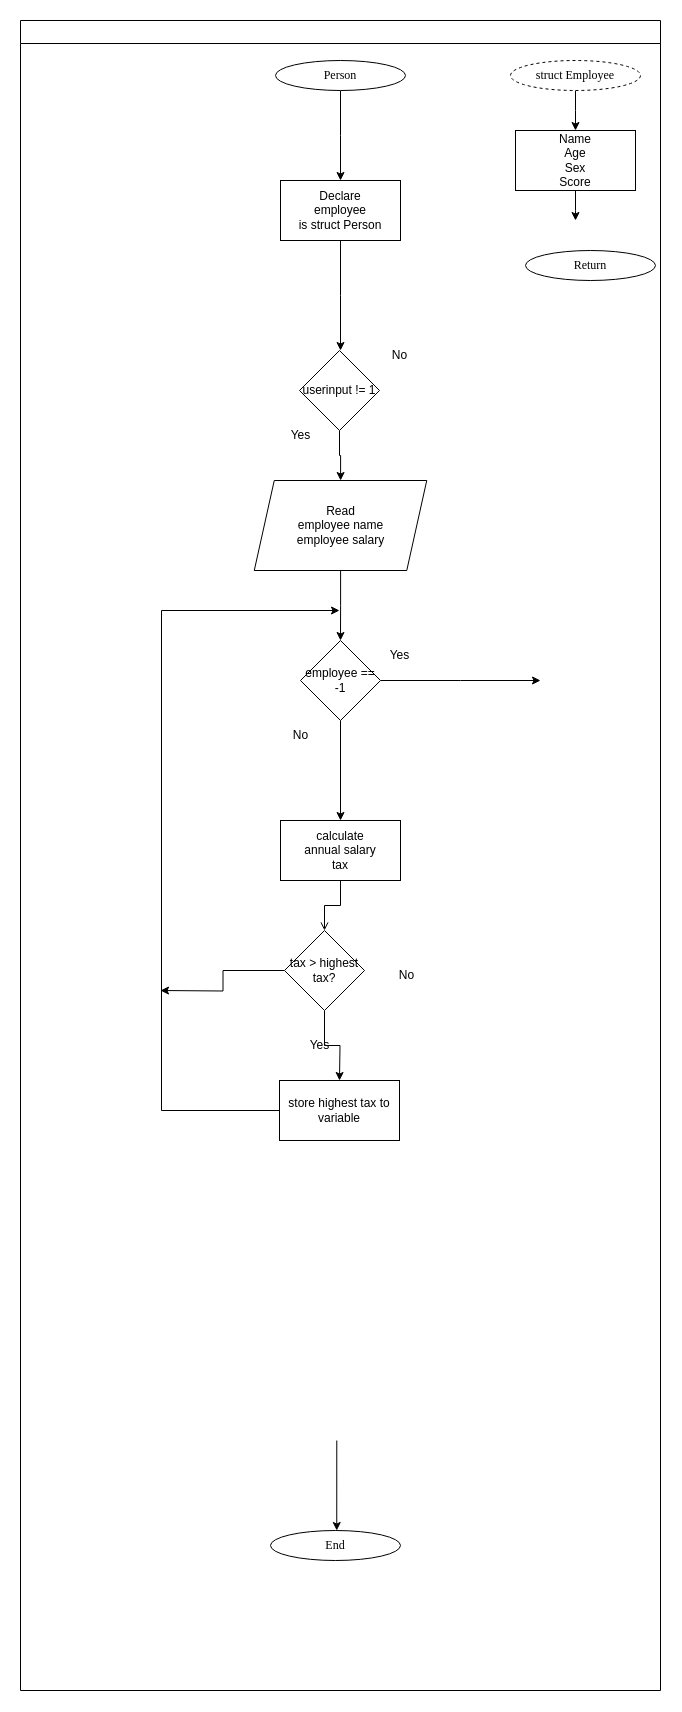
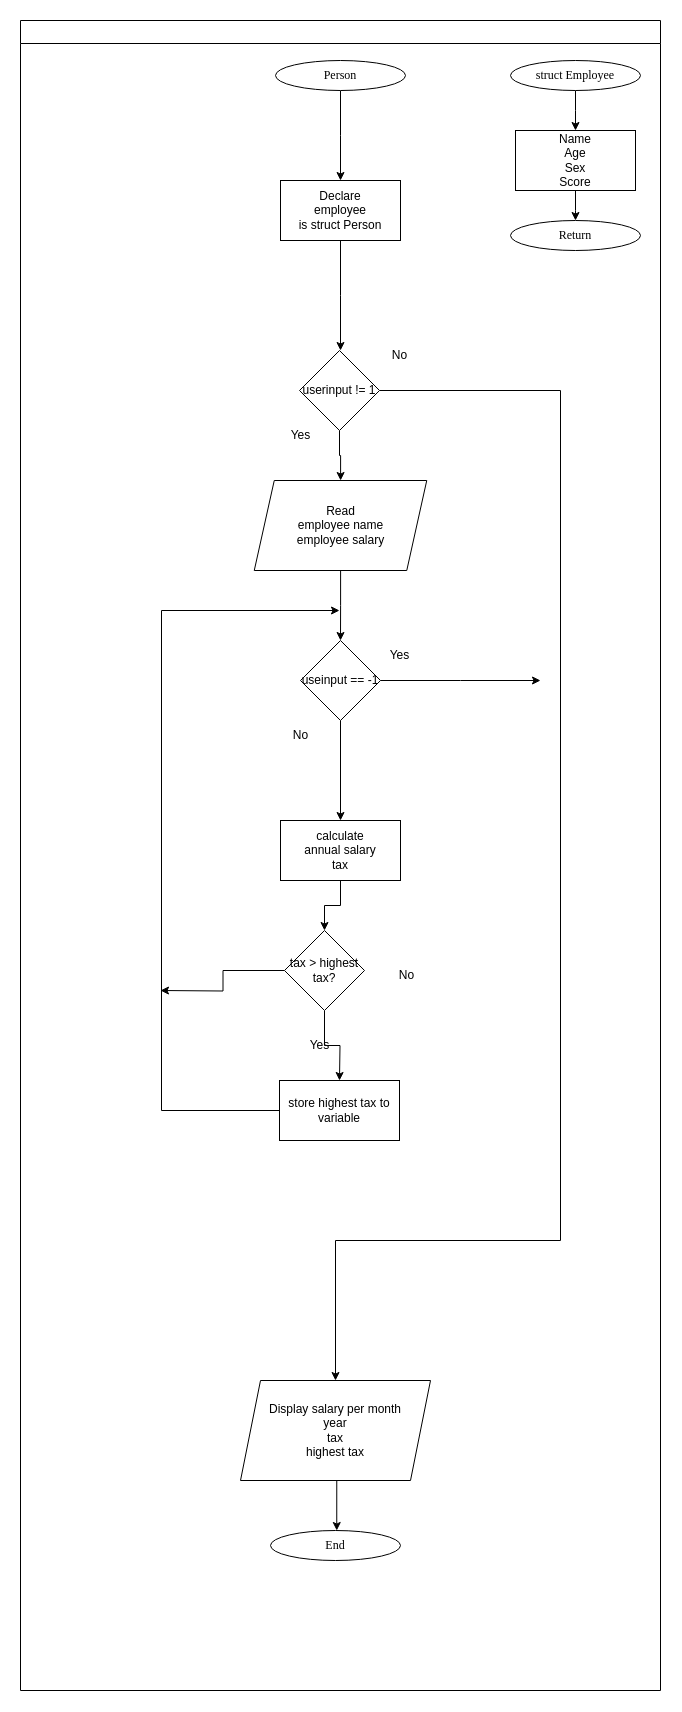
  <mxCell id="0" />
  <mxCell id="1" parent="0" />
  <mxCell id="2" value="" style="swimlane;fontFamily=Sarabun;fontSource=https%3A%2F%2Ffonts.googleapis.com%2Fcss%3Ffamily%3DSarabun;" parent="1" vertex="1"><mxGeometry x="20" y="20" width="640" height="1670" as="geometry" /></mxCell>
  <mxCell id="3" style="edgeStyle=orthogonalEdgeStyle;rounded=0;orthogonalLoop=1;jettySize=auto;html=1;" parent="2" source="4" edge="1"><mxGeometry relative="1" as="geometry"><mxPoint x="320" y="160" as="targetPoint" /></mxGeometry></mxCell>
  <mxCell id="4" value="&lt;font data-font-src=&quot;https://fonts.googleapis.com/css?family=Sarabun&quot; face=&quot;Sarabun&quot;&gt;Person&lt;/font&gt;" style="ellipse;whiteSpace=wrap;html=1;" parent="2" vertex="1"><mxGeometry x="255" y="40" width="130" height="30" as="geometry" /></mxCell>
  <mxCell id="5" style="edgeStyle=orthogonalEdgeStyle;rounded=0;orthogonalLoop=1;jettySize=auto;html=1;" parent="2" source="6" edge="1"><mxGeometry relative="1" as="geometry"><mxPoint x="320" y="330" as="targetPoint" /></mxGeometry></mxCell>
  <mxCell id="6" value="Declare&lt;div&gt;employee&lt;/div&gt;&lt;div&gt;is struct Person&lt;/div&gt;" style="rounded=0;whiteSpace=wrap;html=1;" parent="2" vertex="1"><mxGeometry x="260" y="160" width="120" height="60" as="geometry" /></mxCell>
  <mxCell id="7" style="edgeStyle=orthogonalEdgeStyle;rounded=0;orthogonalLoop=1;jettySize=auto;html=1;" edge="1" parent="2" source="8"><mxGeometry relative="1" as="geometry"><mxPoint x="320" y="620" as="targetPoint" /></mxGeometry></mxCell>
  <mxCell id="8" value="Read&lt;div&gt;employee name&lt;/div&gt;&lt;div&gt;employee salary&lt;/div&gt;" style="shape=parallelogram;perimeter=parallelogramPerimeter;whiteSpace=wrap;html=1;fixedSize=1;" parent="2" vertex="1"><mxGeometry x="233.75" y="460" width="172.5" height="90" as="geometry" /></mxCell>
  <mxCell id="9" style="edgeStyle=orthogonalEdgeStyle;rounded=0;orthogonalLoop=1;jettySize=auto;html=1;" parent="2" source="10" edge="1"><mxGeometry relative="1" as="geometry"><mxPoint x="555" y="110" as="targetPoint" /></mxGeometry></mxCell>
- <mxCell id="10" value="&lt;font data-font-src=&quot;https://fonts.googleapis.com/css?family=Sarabun&quot; face=&quot;Sarabun&quot;&gt;struct Employee&lt;/font&gt;" style="ellipse;whiteSpace=wrap;html=1;dashed=1;" parent="2" vertex="1"><mxGeometry x="490" y="40" width="130" height="30" as="geometry" /></mxCell>
+ <mxCell id="10" value="&lt;font data-font-src=&quot;https://fonts.googleapis.com/css?family=Sarabun&quot; face=&quot;Sarabun&quot;&gt;struct Employee&lt;/font&gt;" style="ellipse;whiteSpace=wrap;html=1;" parent="2" vertex="1"><mxGeometry x="490" y="40" width="130" height="30" as="geometry" /></mxCell>
  <mxCell id="11" style="edgeStyle=orthogonalEdgeStyle;rounded=0;orthogonalLoop=1;jettySize=auto;html=1;" parent="2" source="12" edge="1"><mxGeometry relative="1" as="geometry"><mxPoint x="555" y="200" as="targetPoint" /></mxGeometry></mxCell>
  <mxCell id="12" value="Name&lt;div&gt;Age&lt;/div&gt;&lt;div&gt;Sex&lt;/div&gt;&lt;div&gt;Score&lt;/div&gt;" style="rounded=0;whiteSpace=wrap;html=1;" parent="2" vertex="1"><mxGeometry x="495" y="110" width="120" height="60" as="geometry" /></mxCell>
- <mxCell id="13" value="&lt;font face=&quot;Sarabun&quot;&gt;Return&lt;/font&gt;" style="ellipse;whiteSpace=wrap;html=1;" parent="2" vertex="1"><mxGeometry x="505" y="230" width="130" height="30" as="geometry" /></mxCell>
+ <mxCell id="13" value="&lt;font face=&quot;Sarabun&quot;&gt;Return&lt;/font&gt;" style="ellipse;whiteSpace=wrap;html=1;" parent="2" vertex="1"><mxGeometry x="490" y="200" width="130" height="30" as="geometry" /></mxCell>
  <mxCell id="14" style="edgeStyle=orthogonalEdgeStyle;rounded=0;orthogonalLoop=1;jettySize=auto;html=1;" parent="2" edge="1"><mxGeometry relative="1" as="geometry"><mxPoint x="316.25" y="1510.0" as="targetPoint" /><mxPoint x="316.294" y="1420" as="sourcePoint" /></mxGeometry></mxCell>
  <mxCell id="15" value="&lt;font data-font-src=&quot;https://fonts.googleapis.com/css?family=Sarabun&quot; face=&quot;Sarabun&quot;&gt;End&lt;/font&gt;" style="ellipse;whiteSpace=wrap;html=1;" parent="2" vertex="1"><mxGeometry x="250" y="1510" width="130" height="30" as="geometry" /></mxCell>
  <mxCell id="16" style="edgeStyle=orthogonalEdgeStyle;rounded=0;orthogonalLoop=1;jettySize=auto;html=1;" edge="1" parent="2" source="18" target="8"><mxGeometry relative="1" as="geometry" /></mxCell>
+ <mxCell id="17" style="edgeStyle=orthogonalEdgeStyle;rounded=0;orthogonalLoop=1;jettySize=auto;html=1;entryX=0.5;entryY=0;entryDx=0;entryDy=0;" edge="1" parent="2" source="18" target="35"><mxGeometry relative="1" as="geometry"><mxPoint x="520" y="933" as="targetPoint" /><Array as="points"><mxPoint x="540" y="370" /><mxPoint x="540" y="1220" /></Array></mxGeometry></mxCell>
  <mxCell id="18" value="userinput != 1" style="rhombus;whiteSpace=wrap;html=1;" vertex="1" parent="2"><mxGeometry x="279" y="330" width="80" height="80" as="geometry" /></mxCell>
- <mxCell id="19" style="edgeStyle=orthogonalEdgeStyle;rounded=0;orthogonalLoop=1;jettySize=auto;html=1;endArrow=open;" edge="1" parent="2" source="20" target="23"><mxGeometry relative="1" as="geometry" /></mxCell>
+ <mxCell id="19" style="edgeStyle=orthogonalEdgeStyle;rounded=0;orthogonalLoop=1;jettySize=auto;html=1;" edge="1" parent="2" source="20" target="23"><mxGeometry relative="1" as="geometry" /></mxCell>
  <mxCell id="20" value="calculate&lt;div&gt;annual salary&lt;/div&gt;&lt;div&gt;tax&lt;/div&gt;" style="rounded=0;whiteSpace=wrap;html=1;" vertex="1" parent="2"><mxGeometry x="260" y="800" width="120" height="60" as="geometry" /></mxCell>
  <mxCell id="21" style="edgeStyle=orthogonalEdgeStyle;rounded=0;orthogonalLoop=1;jettySize=auto;html=1;" edge="1" parent="2" source="23"><mxGeometry relative="1" as="geometry"><mxPoint x="319" y="1060" as="targetPoint" /></mxGeometry></mxCell>
  <mxCell id="22" style="edgeStyle=orthogonalEdgeStyle;rounded=0;orthogonalLoop=1;jettySize=auto;html=1;" edge="1" parent="2" source="23"><mxGeometry relative="1" as="geometry"><mxPoint x="140" y="970" as="targetPoint" /></mxGeometry></mxCell>
  <mxCell id="23" value="tax &amp;gt; highest tax?" style="rhombus;whiteSpace=wrap;html=1;" vertex="1" parent="2"><mxGeometry x="264" y="910" width="80" height="80" as="geometry" /></mxCell>
  <mxCell id="24" style="edgeStyle=orthogonalEdgeStyle;rounded=0;orthogonalLoop=1;jettySize=auto;html=1;" edge="1" parent="2" source="25"><mxGeometry relative="1" as="geometry"><mxPoint x="319" y="590" as="targetPoint" /><Array as="points"><mxPoint x="141" y="1090" /></Array></mxGeometry></mxCell>
  <mxCell id="25" value="store highest tax to variable" style="rounded=0;whiteSpace=wrap;html=1;" vertex="1" parent="2"><mxGeometry x="259" y="1060" width="120" height="60" as="geometry" /></mxCell>
  <mxCell id="26" style="edgeStyle=orthogonalEdgeStyle;rounded=0;orthogonalLoop=1;jettySize=auto;html=1;entryX=0.5;entryY=0;entryDx=0;entryDy=0;" edge="1" parent="2" source="28" target="20"><mxGeometry relative="1" as="geometry" /></mxCell>
  <mxCell id="27" style="edgeStyle=orthogonalEdgeStyle;rounded=0;orthogonalLoop=1;jettySize=auto;html=1;" edge="1" parent="2" source="28"><mxGeometry relative="1" as="geometry"><mxPoint x="520" y="660" as="targetPoint" /></mxGeometry></mxCell>
- <mxCell id="28" value="employee == -1" style="rhombus;whiteSpace=wrap;html=1;" vertex="1" parent="2"><mxGeometry x="280" y="620" width="80" height="80" as="geometry" /></mxCell>
+ <mxCell id="28" value="useinput == -1" style="rhombus;whiteSpace=wrap;html=1;" vertex="1" parent="2"><mxGeometry x="280" y="620" width="80" height="80" as="geometry" /></mxCell>
  <mxCell id="29" value="Yes" style="text;html=1;align=center;verticalAlign=middle;resizable=0;points=[];autosize=1;strokeColor=none;fillColor=none;" vertex="1" parent="2"><mxGeometry x="359" y="620" width="40" height="30" as="geometry" /></mxCell>
  <mxCell id="30" value="No" style="text;html=1;align=center;verticalAlign=middle;resizable=0;points=[];autosize=1;strokeColor=none;fillColor=none;" vertex="1" parent="2"><mxGeometry x="260" y="700" width="40" height="30" as="geometry" /></mxCell>
  <mxCell id="31" value="Yes" style="text;html=1;align=center;verticalAlign=middle;resizable=0;points=[];autosize=1;strokeColor=none;fillColor=none;" vertex="1" parent="2"><mxGeometry x="260" y="400" width="40" height="30" as="geometry" /></mxCell>
  <mxCell id="32" value="No" style="text;html=1;align=center;verticalAlign=middle;resizable=0;points=[];autosize=1;strokeColor=none;fillColor=none;" vertex="1" parent="2"><mxGeometry x="359" y="320" width="40" height="30" as="geometry" /></mxCell>
  <mxCell id="33" value="Yes" style="text;html=1;align=center;verticalAlign=middle;resizable=0;points=[];autosize=1;strokeColor=none;fillColor=none;" vertex="1" parent="2"><mxGeometry x="279" y="1010" width="40" height="30" as="geometry" /></mxCell>
  <mxCell id="34" value="No" style="text;html=1;align=center;verticalAlign=middle;resizable=0;points=[];autosize=1;strokeColor=none;fillColor=none;" vertex="1" parent="2"><mxGeometry x="366.25" y="940" width="40" height="30" as="geometry" /></mxCell>
+ <mxCell id="35" value="Display salary per month&lt;div&gt;year&lt;/div&gt;&lt;div&gt;tax&lt;/div&gt;&lt;div&gt;highest tax&lt;/div&gt;" style="shape=parallelogram;perimeter=parallelogramPerimeter;whiteSpace=wrap;html=1;fixedSize=1;" vertex="1" parent="2"><mxGeometry x="220" y="1360" width="190" height="100" as="geometry" /></mxCell>
